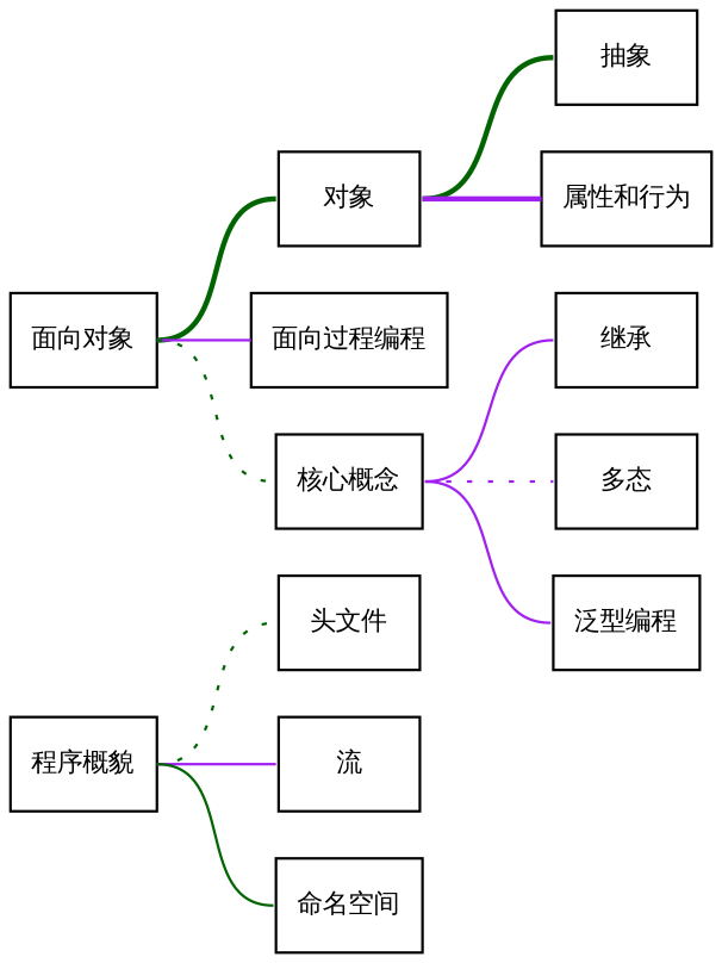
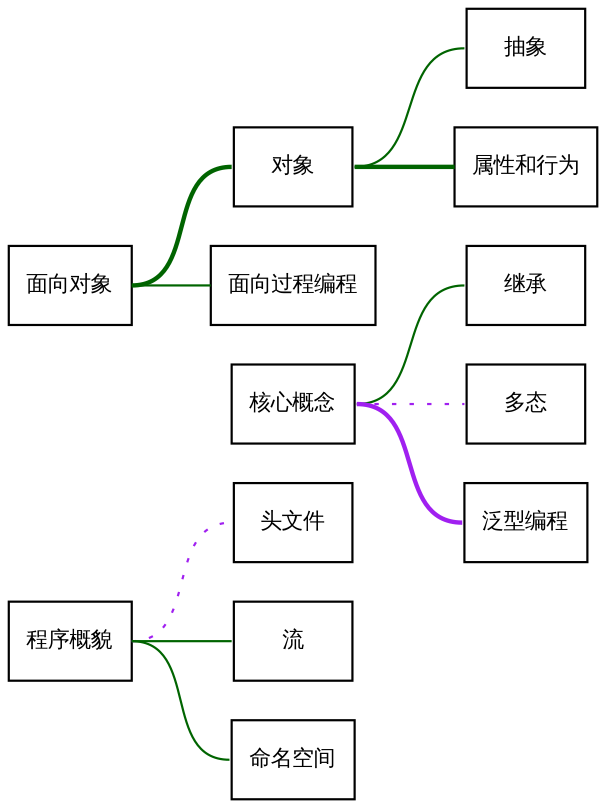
  graph {
    fontname="Helvetica,Arial,sans-serif"
    rankdir=LR
    node [fontname="Helvetica,Arial,sans-serif" fontsize=10 shape=box]
    edge [arrowhead=none color=darkgreen constraint=true fontname="Helvetica,Arial,sans-serif" headport=w style=solid tailport=e weight=1000]
    n1 [height=0.5 label="程序概貌"]
    n2 [height=0.5 label="头文件"]
    n3 [height=0.5 label="流"]
    n4 [height=0.5 label="命名空间"]
    n5 [height=0.5 label="面向对象"]
    n6 [height=0.5 label="对象"]
    n7 [height=0.5 label="面向过程编程"]
    n8 [height=0.5 label="核心概念"]
    n9 [height=0.5 label="抽象"]
    n10 [height=0.5 label="属性和行为"]
    n11 [height=0.5 label="继承"]
    n12 [height=0.5 label="多态"]
    n13 [height=0.5 label="泛型编程"]
-   n1 -- n2 [style=dotted]
-   n1 -- n3 [color=purple]
+   n1 -- n2 [color=purple style=dotted]
+   n1 -- n3
    n1 -- n4
    n5 -- n6 [style=bold]
-   n5 -- n7 [color=purple]
-   n5 -- n8 [style=dotted]
-   n6 -- n9 [style=bold]
-   n6 -- n10 [color=purple style=bold]
-   n8 -- n11 [color=purple]
+   n5 -- n7
+   n6 -- n9
+   n6 -- n10 [style=bold]
+   n8 -- n11
    n8 -- n12 [color=purple style=dotted]
-   n8 -- n13 [color=purple]
+   n8 -- n13 [color=purple style=bold]
  }
